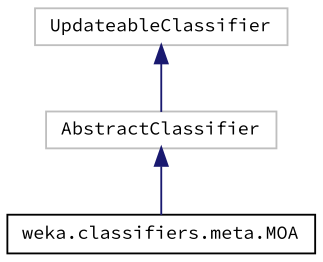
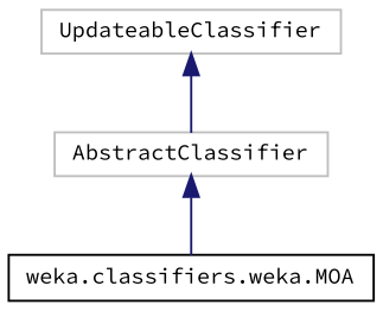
  digraph {
    fontname="Source Code Pro"
    rankdir=TB
    node [color=grey75 fillcolor=white fontname="Source Code Pro" fontsize=10 shape=record style=filled]
    edge [color=midnightblue dir=back fontname="Source Code Pro" fontsize=10 labelfontname=Helvetica labelfontsize=10 style=solid]
    n1 [height=0.2 label=UpdateableClassifier width=0.4]
    n2 [height=0.2 label=AbstractClassifier width=0.4]
-   n3 [color=black height=0.2 label="weka.classifiers.meta.MOA" width=0.4]
+   n3 [color=black height=0.2 label="weka.classifiers.weka.MOA" width=0.4]
    n1 -> n2
    n2 -> n3
  }
